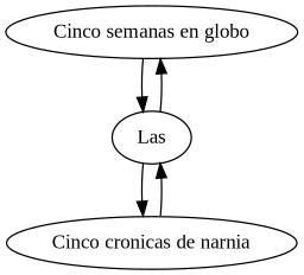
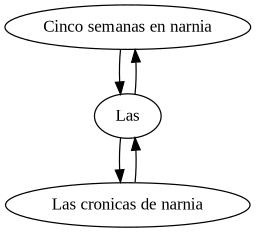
  digraph {
    fontname="Liberation Serif"
    node [fontname="Liberation Serif"]
    edge [fontname="Liberation Serif"]
-   n1 [label="Cinco semanas en globo"]
+   n1 [label="Cinco semanas en narnia"]
    n2 [label=Las]
-   n3 [label="Cinco cronicas de narnia"]
+   n3 [label="Las cronicas de narnia"]
    n1 -> n2
    n2 -> n1
    n2 -> n3
    n3 -> n2
  }
